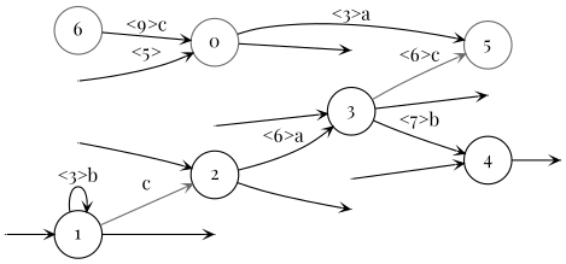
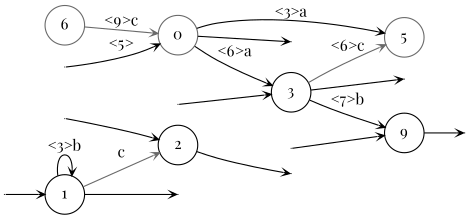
  digraph {
    fontname="Playfair Display"
    rankdir=LR
    vcsn_context="lal_char(abc), z"
    node [fontname="Playfair Display" shape=point]
    edge [arrowhead=vee arrowsize=.6 fontname="Playfair Display"]
    I0 [width=0]
    I1 [width=0]
    I2 [width=0]
    I3 [width=0]
    I4 [width=0]
    F0 [width=0]
    F1 [width=0]
    F2 [width=0]
    F3 [width=0]
    F4 [width=0]
    0 [color=DimGray shape=circle style=rounded width=0.5]
    1 [shape=circle style=rounded width=0.5]
    2 [shape=circle style=rounded width=0.5]
    3 [shape=circle style=rounded width=0.5]
-   4 [shape=circle style=rounded width=0.5]
+   4 [shape=circle style=rounded width=0.5 label=9]
    5 [color=DimGray shape=circle style=rounded width=0.5]
    6 [color=DimGray shape=circle style=rounded width=0.5]
    subgraph sub_1 {
      I0
      I1
      I2
      I3
      I4
      F0
      F1
      F2
      F3
      F4
    }
    subgraph sub_2 {
      0
      1
      2
      3
      4
      5
      6
    }
    I0 -> 0 [label="<5>"]
    I1 -> 1
    I2 -> 2
    I3 -> 3
    I4 -> 4
    0 -> F0
    0 -> 5 [label="<3>a"]
    1 -> F1
    1 -> 1 [label="<3>b"]
    1 -> 2 [color=DimGray label=c]
    2 -> F2
-   2 -> 3 [label="<6>a"]
+   0 -> 3 [label="<6>a"]
    3 -> F3
    3 -> 4 [label="<7>b"]
    3 -> 5 [color=DimGray label="<6>c"]
    4 -> F4
-   6 -> 0 [color=black label="<9>c"]
+   6 -> 0 [color=DimGray label="<9>c"]
  }
